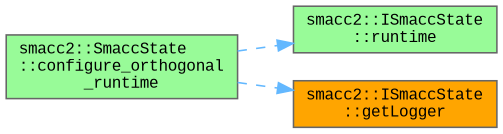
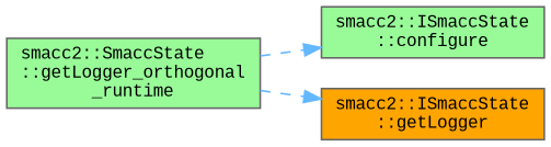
  digraph {
    fontname="Liberation Mono"
    rankdir=LR
    node [color=grey40 fillcolor=palegreen fontname="Liberation Mono" fontsize=10 shape=box style=filled]
    edge [color=steelblue1 fontname="Liberation Mono" fontsize=10 labelfontname=Helvetica labelfontsize=10 style=dashed]
-   n1 [color=gray40 fontcolor=black height=0.2 label="smacc2::SmaccState\l::configure_orthogonal\l_runtime" width=0.4]
-   n2 [height=0.2 label="smacc2::ISmaccState\l::runtime" width=0.4]
+   n1 [color=gray40 fontcolor=black height=0.2 label="smacc2::SmaccState\l::getLogger_orthogonal\l_runtime" width=0.4]
+   n2 [height=0.2 label="smacc2::ISmaccState\l::configure" width=0.4]
    n3 [fillcolor=orange height=0.2 label="smacc2::ISmaccState\l::getLogger" width=0.4]
    n1 -> n2
    n1 -> n3
  }
